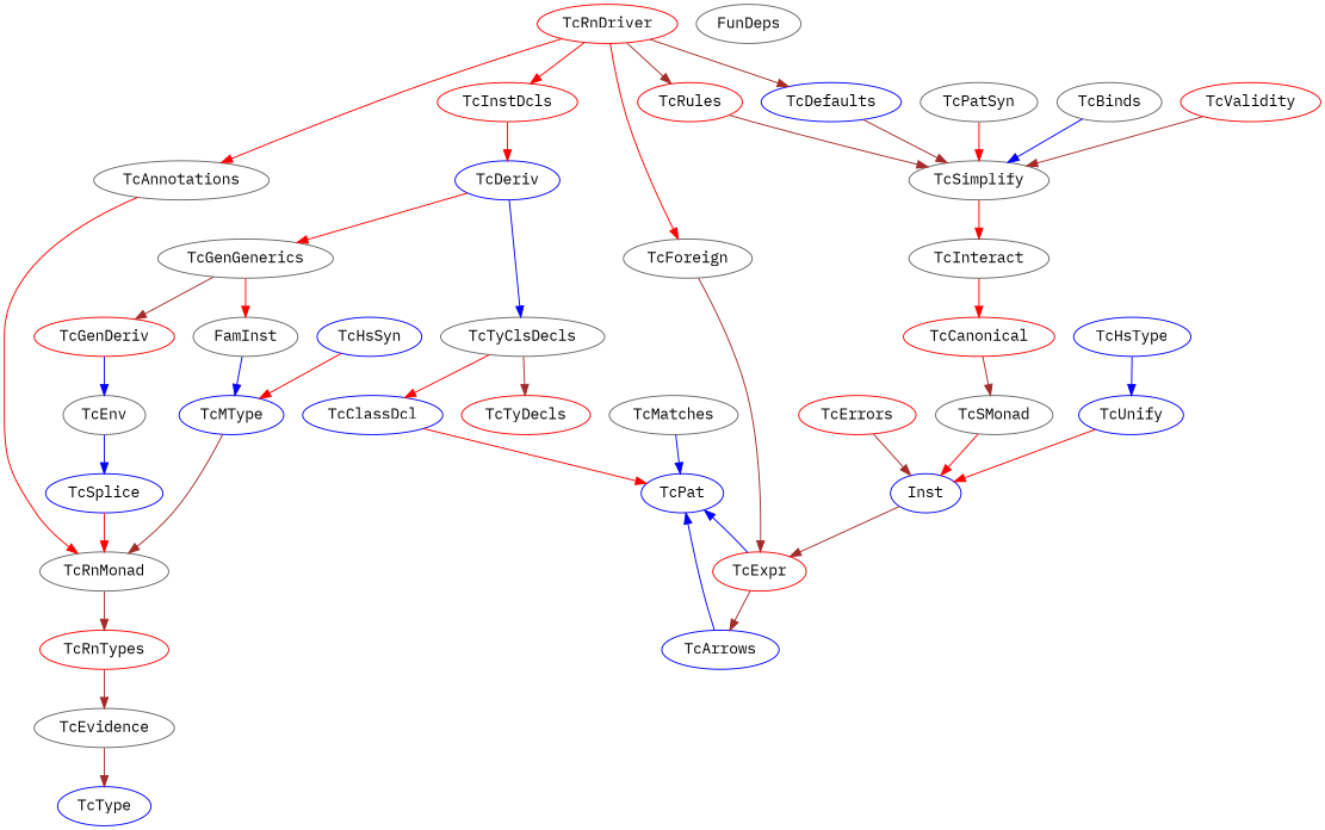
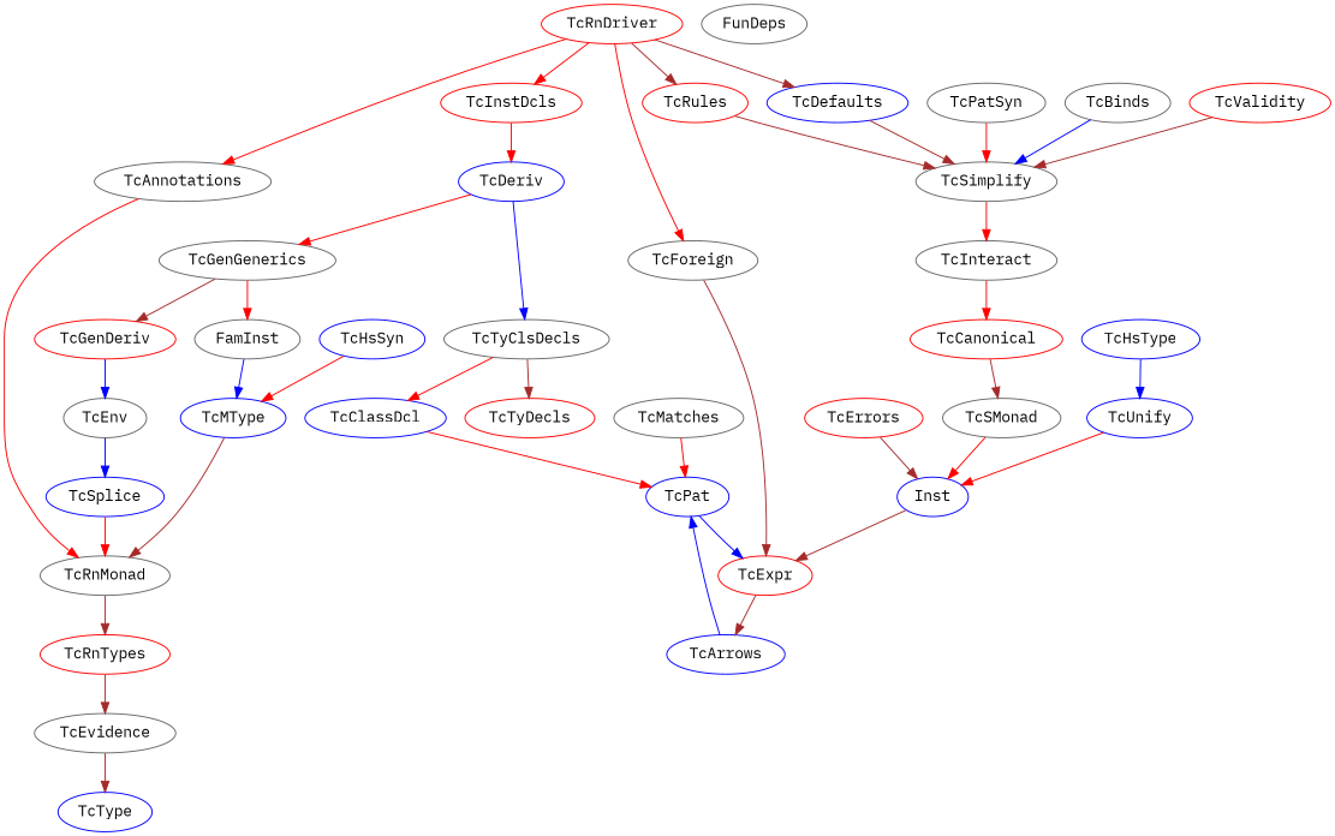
  digraph {
    fontname="IBM Plex Mono"
    node [color=gray40 fontname="IBM Plex Mono"]
    edge [color=red fontname="IBM Plex Mono"]
    n1 [color=blue label=TcDeriv]
    n2 [label=TcGenGenerics]
    n3 [label=TcTyClsDecls]
    n4 [color=red label=TcGenDeriv]
    n5 [label=FamInst]
    n6 [color=blue label=TcClassDcl]
    n7 [color=red label=TcTyDecls]
    n8 [color=red label=TcInstDcls]
    n9 [label=TcForeign]
    n10 [color=red label=TcExpr]
    n11 [color=blue label=TcArrows]
    n12 [label=TcAnnotations]
    n13 [label=TcRnMonad]
    n14 [color=red label=TcRnTypes]
    n15 [color=red label=TcRnDriver]
    n16 [color=red label=TcRules]
    n17 [color=blue label=TcDefaults]
    n18 [label=TcSimplify]
    n19 [label=TcEnv]
    n20 [color=blue label=TcSplice]
    n21 [color=blue label=TcMType]
    n22 [color=blue label=TcPat]
    n23 [label=TcInteract]
    n24 [label=FunDeps]
    n25 [color=red label=TcCanonical]
    n26 [label=TcSMonad]
    n27 [color=blue label=Inst]
    n28 [color=red label=TcErrors]
    n29 [label=TcPatSyn]
    n30 [label=TcMatches]
    n31 [label=TcBinds]
    n32 [color=blue label=TcHsSyn]
    n33 [color=blue label=TcUnify]
    n34 [color=red label=TcValidity]
    n35 [color=blue label=TcHsType]
    n36 [color=blue label=TcType]
    n37 [label=TcEvidence]
    n1 -> n2
    n1 -> n3 [color=blue]
    n2 -> n4 [color=brown]
    n2 -> n5
    n3 -> n6
    n3 -> n7 [color=brown]
    n4 -> n19 [color=blue]
    n5 -> n21 [color=blue]
    n6 -> n22
    n8 -> n1
    n9 -> n10 [color=brown]
    n10 -> n11 [color=brown]
    n11 -> n22 [color=blue]
    n12 -> n13
    n13 -> n14 [color=brown]
    n14 -> n37 [color=brown]
    n15 -> n8
    n15 -> n9
    n15 -> n12
    n15 -> n16 [color=brown]
    n15 -> n17 [color=brown]
    n16 -> n18 [color=brown]
    n17 -> n18 [color=brown]
    n18 -> n23
    n19 -> n20 [color=blue]
    n20 -> n13
    n21 -> n13 [color=brown]
-   n10 -> n22 [color=blue]
+   n22 -> n10 [color=blue]
    n23 -> n25
    n25 -> n26 [color=brown]
    n26 -> n27
    n27 -> n10 [color=brown]
    n28 -> n27 [color=brown]
    n29 -> n18
-   n30 -> n22 [color=blue]
+   n30 -> n22
    n31 -> n18 [color=blue]
    n32 -> n21
    n33 -> n27
    n34 -> n18 [color=brown]
    n35 -> n33 [color=blue]
    n37 -> n36 [color=brown]
  }
